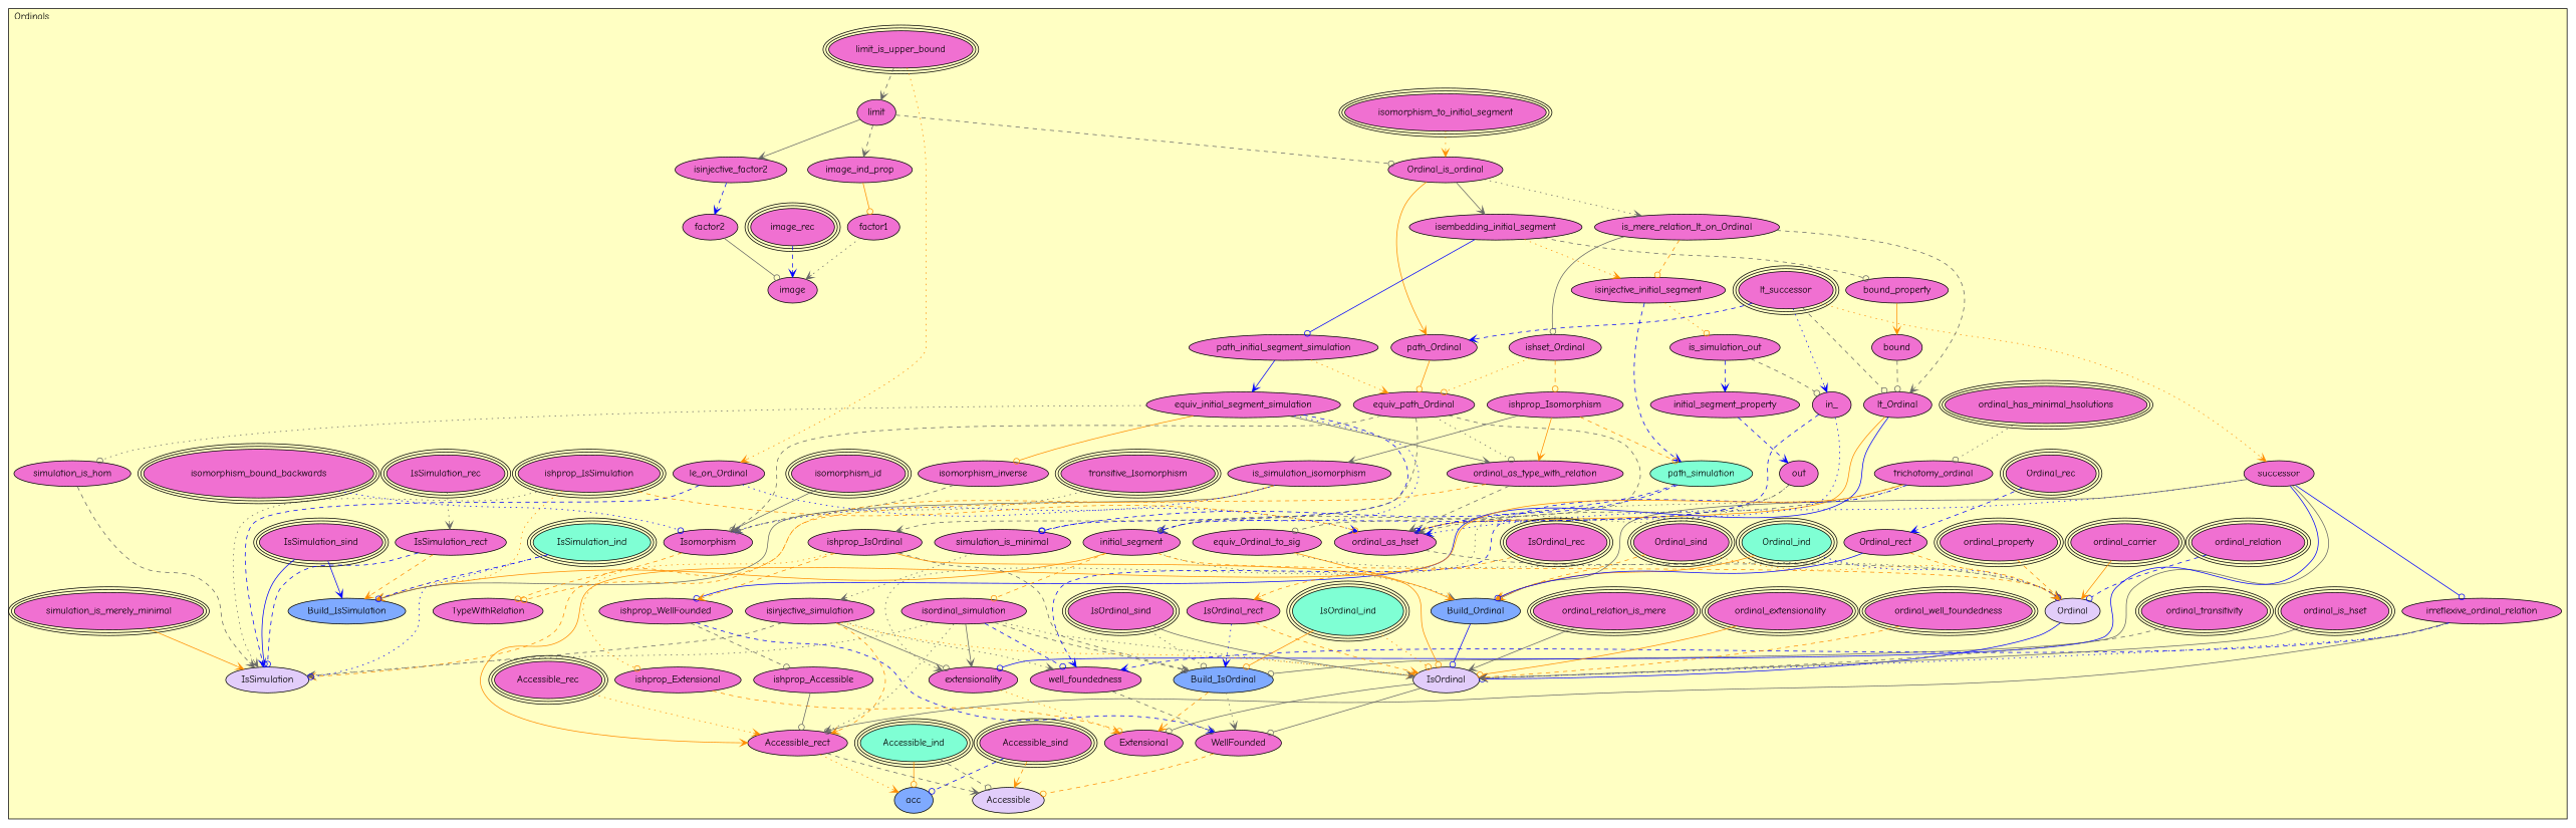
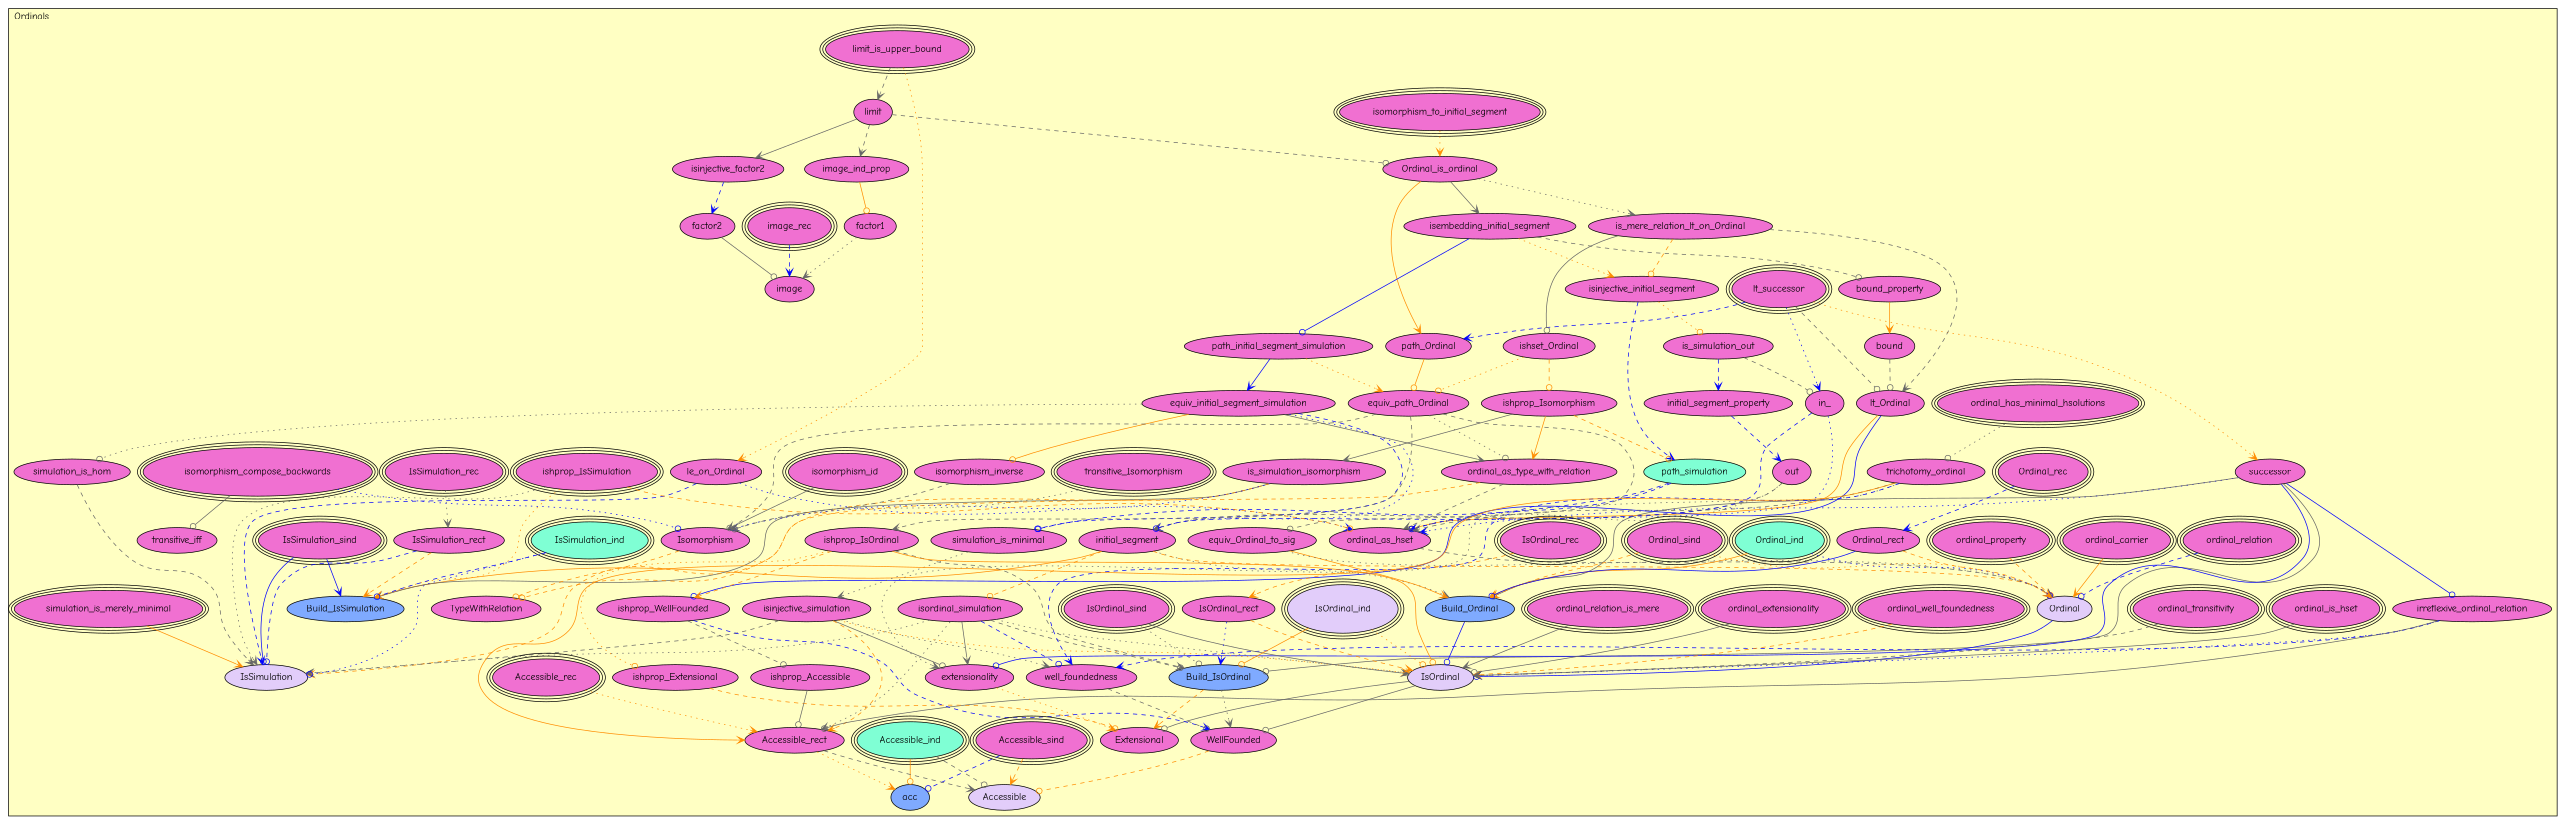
  digraph {
    fontname="Comic Neue"
    node [fillcolor="#F070D1" fontname="Comic Neue" style=filled]
    edge [arrowhead=vee color=gray40 fontname="Comic Neue" style=dashed]
    n1 [label=limit_is_upper_bound peripheries=3]
    n2 [label=le_on_Ordinal]
    n3 [label=limit]
    n4 [label=isinjective_factor2]
    n5 [label=factor2]
    n6 [label=image_rec peripheries=3]
    n7 [label=image_ind_prop]
    n8 [label=factor1]
    n9 [label=image]
    n10 [label=lt_successor peripheries=3]
    n11 [label=successor]
    n12 [label=isomorphism_to_initial_segment peripheries=3]
    n13 [label=Ordinal_is_ordinal]
    n14 [label=isembedding_initial_segment]
    n15 [label=bound_property]
    n16 [label=bound]
    n17 [label=is_mere_relation_lt_on_Ordinal]
    n18 [label=lt_Ordinal]
    n19 [label=path_initial_segment_simulation]
    n20 [label=equiv_initial_segment_simulation]
    n21 [label=isinjective_initial_segment]
    n22 [label=is_simulation_out]
    n23 [label=initial_segment_property]
    n24 [label=out]
    n25 [label=in_]
    n26 [label=initial_segment]
    n27 [label=isordinal_simulation]
    n28 [label=ishset_Ordinal]
    n29 [label=ishprop_Isomorphism]
    n30 [label=is_simulation_isomorphism]
    n31 [fillcolor="#7FFFD4" label=path_simulation]
    n32 [label=simulation_is_minimal]
    n33 [label=isinjective_simulation]
    n34 [label=ishprop_IsSimulation peripheries=3]
    n35 [label=simulation_is_merely_minimal peripheries=3]
    n36 [label=simulation_is_hom]
    n37 [label=IsSimulation_sind peripheries=3]
    n38 [label=IsSimulation_rec peripheries=3]
    n39 [fillcolor="#7FFFD4" label=IsSimulation_ind peripheries=3]
    n40 [label=IsSimulation_rect]
    n41 [fillcolor="#7FAAFF" label=Build_IsSimulation]
    n42 [fillcolor="#E2CDFA" label=IsSimulation]
    n43 [label=ordinal_has_minimal_hsolutions peripheries=3]
    n44 [label=trichotomy_ordinal]
    n45 [label=path_Ordinal]
    n46 [label=equiv_path_Ordinal]
-   n47 [label=isomorphism_bound_backwards peripheries=3]
+   n47 [label=isomorphism_compose_backwards peripheries=3]
    n48 [label=transitive_Isomorphism peripheries=3]
+   n49 [label=transitive_iff]
    n50 [label=isomorphism_inverse]
    n51 [label=isomorphism_id peripheries=3]
    n52 [label=Isomorphism]
    n53 [label=equiv_Ordinal_to_sig]
    n54 [label=ordinal_as_type_with_relation]
    n55 [label=TypeWithRelation]
    n56 [label=irreflexive_ordinal_relation]
    n57 [label=ordinal_as_hset]
    n58 [label=ordinal_property peripheries=3]
    n59 [label=ordinal_relation peripheries=3]
    n60 [label=ordinal_carrier peripheries=3]
    n61 [label=Ordinal_sind peripheries=3]
    n62 [label=Ordinal_rec peripheries=3]
    n63 [fillcolor="#7FFFD4" label=Ordinal_ind peripheries=3]
    n64 [label=Ordinal_rect]
    n65 [fillcolor="#7FAAFF" label=Build_Ordinal]
    n66 [fillcolor="#E2CDFA" label=Ordinal]
    n67 [label=ishprop_IsOrdinal]
    n68 [label=ordinal_transitivity peripheries=3]
    n69 [label=ordinal_well_foundedness peripheries=3]
    n70 [label=ordinal_extensionality peripheries=3]
    n71 [label=ordinal_relation_is_mere peripheries=3]
    n72 [label=ordinal_is_hset peripheries=3]
    n73 [label=IsOrdinal_sind peripheries=3]
    n74 [label=IsOrdinal_rec peripheries=3]
-   n75 [fillcolor="#7FFFD4" label=IsOrdinal_ind peripheries=3]
+   n75 [fillcolor="#E2CDFA" label=IsOrdinal_ind peripheries=3]
    n76 [label=IsOrdinal_rect]
    n77 [fillcolor="#7FAAFF" label=Build_IsOrdinal]
    n78 [fillcolor="#E2CDFA" label=IsOrdinal]
    n79 [label=ishprop_Extensional]
    n80 [label=extensionality]
    n81 [label=Extensional]
    n82 [label=ishprop_WellFounded]
    n83 [label=well_foundedness]
    n84 [label=WellFounded]
    n85 [label=ishprop_Accessible]
    n86 [label=Accessible_sind peripheries=3]
    n87 [label=Accessible_rec peripheries=3]
    n88 [fillcolor="#7FFFD4" label=Accessible_ind peripheries=3]
    n89 [label=Accessible_rect]
    n90 [fillcolor="#7FAAFF" label=acc]
    n91 [fillcolor="#E2CDFA" label=Accessible]
    subgraph cluster_1 {
      fillcolor="#FFFFC3"
      label=Ordinals
      labeljust=l
      style=filled
      n1
      n2
      n3
      n4
      n5
      n6
      n7
      n8
      n9
      n10
      n11
      n12
      n13
      n14
      n15
      n16
      n17
      n18
      n19
      n20
      n21
      n22
      n23
      n24
      n25
      n26
      n27
      n28
      n29
      n30
      n31
      n32
      n33
      n34
      n35
      n36
      n37
      n38
      n39
      n40
      n41
      n42
      n43
      n44
      n45
      n46
      n47
      n48
+     n49
      n50
      n51
      n52
      n53
      n54
      n55
      n56
      n57
      n58
      n59
      n60
      n61
      n62
      n63
      n64
      n65
      n66
      n67
      n68
      n69
      n70
      n71
      n72
      n73
      n74
      n75
      n76
      n77
      n78
      n79
      n80
      n81
      n82
      n83
      n84
      n85
      n86
      n87
      n88
      n89
      n90
      n91
    }
    n1 -> n2 [color=darkorange style=dotted]
    n1 -> n3
    n2 -> n42 [color=blue]
    n2 -> n57 [color=blue style=dotted]
    n3 -> n4 [style=solid]
    n3 -> n7
    n3 -> n13 [arrowhead=odot]
    n4 -> n5 [color=blue]
    n5 -> n9 [arrowhead=odot style=solid]
    n6 -> n9 [color=blue]
    n7 -> n8 [arrowhead=odot color=darkorange style=solid]
    n8 -> n9 [style=dotted]
    n10 -> n11 [color=darkorange style=dotted]
    n10 -> n18 [arrowhead=odot]
    n10 -> n25 [color=blue style=dotted]
    n10 -> n45 [color=blue]
    n11 -> n56 [arrowhead=odot color=blue style=solid]
    n11 -> n57 [color=blue style=dotted]
    n11 -> n65 [arrowhead=odot style=solid]
    n11 -> n77 [arrowhead=odot style=solid]
    n11 -> n80 [arrowhead=odot color=blue style=solid]
    n12 -> n13 [color=darkorange style=dotted]
    n13 -> n14 [style=solid]
    n13 -> n17 [style=dotted]
    n13 -> n45 [color=darkorange style=solid]
    n14 -> n15 [arrowhead=odot]
    n14 -> n19 [arrowhead=odot color=blue style=solid]
    n14 -> n21 [color=darkorange style=dotted]
    n15 -> n16 [color=darkorange style=solid]
    n16 -> n18 [arrowhead=odot]
    n17 -> n18
    n17 -> n21 [arrowhead=odot color=darkorange]
    n17 -> n28 [arrowhead=odot style=solid]
    n18 -> n57 [arrowhead=odot color=darkorange style=solid]
    n18 -> n82 [arrowhead=odot color=blue style=solid]
    n19 -> n20 [color=blue style=solid]
    n19 -> n46 [color=darkorange style=dotted]
    n20 -> n26 [color=blue style=dotted]
    n20 -> n32 [arrowhead=odot color=blue]
    n20 -> n36 [arrowhead=odot style=dotted]
    n20 -> n50 [arrowhead=odot color=darkorange style=solid]
    n20 -> n54 [style=solid]
    n21 -> n22 [arrowhead=odot color=darkorange style=dotted]
    n21 -> n31 [color=blue]
    n22 -> n23 [color=blue]
    n22 -> n25 [arrowhead=odot]
    n23 -> n24 [color=blue]
    n24 -> n26
    n24 -> n57 [arrowhead=odot style=dotted]
    n25 -> n26 [arrowhead=odot color=blue]
    n25 -> n57 [arrowhead=odot color=blue style=dotted]
    n26 -> n27 [arrowhead=odot color=darkorange]
    n26 -> n41 [color=darkorange style=solid]
    n26 -> n65 [style=dotted]
    n26 -> n66 [color=darkorange]
    n27 -> n42 [style=dotted]
    n27 -> n77 [arrowhead=odot]
    n27 -> n78 [arrowhead=odot style=dotted]
    n27 -> n80 [style=solid]
    n27 -> n83 [arrowhead=odot color=blue]
    n27 -> n89 [style=dotted]
    n28 -> n29 [arrowhead=odot color=darkorange]
    n28 -> n46 [arrowhead=odot color=darkorange style=dotted]
    n29 -> n30 [style=solid]
    n29 -> n31 [arrowhead=odot color=darkorange]
    n29 -> n54 [color=darkorange style=solid]
    n30 -> n41 [style=solid]
    n30 -> n42 [color=darkorange]
    n30 -> n52 [color=blue style=dotted]
    n31 -> n32 [arrowhead=odot color=blue]
    n31 -> n57 [color=blue]
    n32 -> n33 [style=dotted]
    n33 -> n42
    n33 -> n78 [color=darkorange style=dotted]
    n33 -> n80 [arrowhead=odot style=solid]
    n33 -> n83 [style=dotted]
    n33 -> n89 [color=darkorange]
    n34 -> n41 [color=darkorange style=dotted]
    n34 -> n42 [style=dotted]
    n34 -> n57 [arrowhead=odot color=darkorange]
    n35 -> n42 [color=darkorange style=solid]
    n36 -> n42
    n37 -> n41 [color=blue style=solid]
    n37 -> n42 [arrowhead=odot color=blue style=solid]
    n38 -> n40 [style=dotted]
    n39 -> n41 [arrowhead=odot color=blue]
    n39 -> n42 [arrowhead=odot color=blue style=dotted]
    n40 -> n41 [color=darkorange]
    n40 -> n42 [arrowhead=odot color=blue]
    n43 -> n44 [arrowhead=odot style=dotted]
    n44 -> n57
    n44 -> n80 [style=dotted]
    n44 -> n83 [color=blue]
    n44 -> n89 [color=darkorange style=solid]
    n45 -> n46 [arrowhead=odot color=darkorange style=solid]
    n46 -> n52
    n46 -> n53 [arrowhead=odot]
    n46 -> n54 [arrowhead=odot style=dotted]
    n46 -> n67
+   n47 -> n49 [arrowhead=odot style=solid]
    n47 -> n52 [arrowhead=odot color=blue style=dotted]
    n48 -> n52 [style=dotted]
    n50 -> n52 [arrowhead=odot]
    n51 -> n52 [arrowhead=odot style=solid]
    n52 -> n55 [arrowhead=odot color=darkorange]
    n53 -> n65 [color=darkorange style=solid]
    n53 -> n66 [style=dotted]
    n54 -> n55 [arrowhead=odot color=darkorange]
    n54 -> n57
    n56 -> n78 [color=blue style=dotted]
    n56 -> n83 [color=blue]
    n56 -> n89 [arrowhead=odot style=solid]
    n57 -> n66
    n58 -> n66 [arrowhead=odot color=darkorange]
    n59 -> n66 [arrowhead=odot color=blue]
    n60 -> n66 [color=darkorange style=solid]
    n61 -> n65 [color=darkorange]
    n61 -> n66 [arrowhead=odot color=darkorange style=dotted]
    n62 -> n64 [color=blue]
    n63 -> n65 [color=darkorange style=solid]
    n63 -> n66 [arrowhead=odot color=blue style=dotted]
    n64 -> n65 [arrowhead=odot color=blue style=solid]
    n64 -> n66 [color=darkorange]
    n65 -> n78 [arrowhead=odot color=blue style=solid]
    n66 -> n78 [arrowhead=odot color=blue style=solid]
    n67 -> n77
    n67 -> n78 [arrowhead=odot color=darkorange style=solid]
    n67 -> n79 [arrowhead=odot color=darkorange style=dotted]
    n67 -> n82 [color=darkorange]
    n68 -> n78
    n69 -> n78 [color=darkorange]
-   n70 -> n78 [arrowhead=odot color=darkorange style=solid]
+   n70 -> n78 [arrowhead=odot style=solid]
    n71 -> n78 [style=solid]
    n72 -> n78 [style=solid]
    n73 -> n77 [arrowhead=odot style=dotted]
    n73 -> n78 [style=solid]
    n74 -> n76 [color=darkorange]
    n75 -> n77 [arrowhead=odot color=darkorange style=solid]
    n75 -> n78 [arrowhead=odot color=darkorange style=dotted]
    n76 -> n77 [color=blue style=dotted]
    n76 -> n78 [color=darkorange]
    n77 -> n81 [color=darkorange]
    n77 -> n84 [style=dotted]
    n78 -> n81 [arrowhead=odot style=solid]
    n78 -> n84 [arrowhead=odot style=solid]
    n79 -> n81 [arrowhead=odot color=darkorange]
    n80 -> n81 [color=darkorange style=dotted]
    n82 -> n84 [color=blue]
    n82 -> n85 [arrowhead=odot]
    n83 -> n84 [arrowhead=odot]
    n84 -> n91 [arrowhead=odot color=darkorange]
    n85 -> n89 [arrowhead=odot style=solid]
    n86 -> n90 [arrowhead=odot color=blue]
    n86 -> n91 [color=darkorange]
    n87 -> n89 [color=darkorange style=dotted]
    n88 -> n90 [arrowhead=odot color=darkorange style=solid]
    n88 -> n91 [arrowhead=odot]
    n89 -> n90 [color=darkorange style=dotted]
    n89 -> n91
  }
